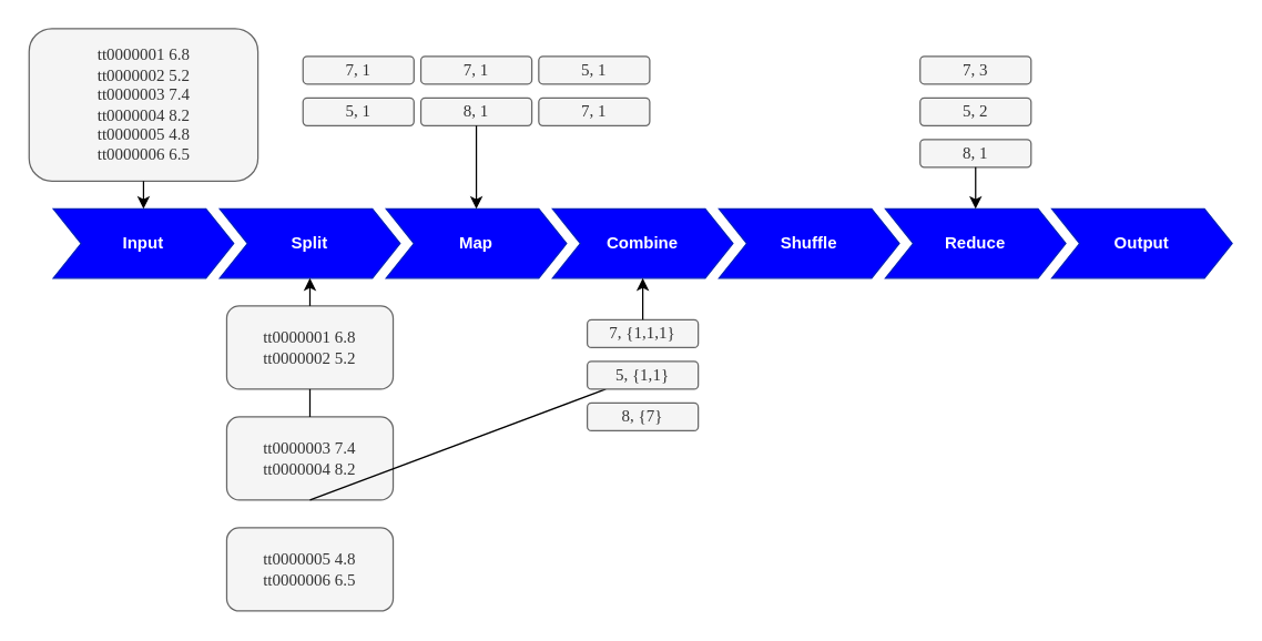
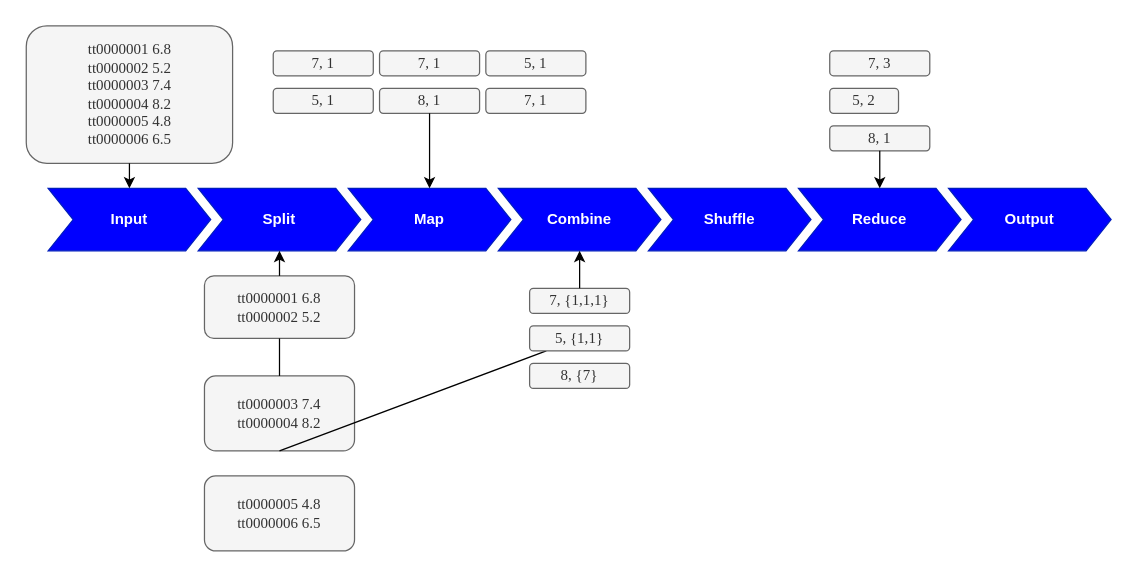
  <mxCell id="0" />
  <mxCell id="1" parent="0" />
  <mxCell id="2" value="&lt;b&gt;Input&lt;/b&gt;" style="shape=step;perimeter=stepPerimeter;whiteSpace=wrap;html=1;fixedSize=1;fillColor=#0000FF;strokeColor=#001DBC;fontColor=#ffffff;" vertex="1" parent="1"><mxGeometry x="38" y="150" width="130" height="50" as="geometry" /></mxCell>
  <mxCell id="3" value="&lt;b&gt;Split&lt;/b&gt;" style="shape=step;perimeter=stepPerimeter;whiteSpace=wrap;html=1;fixedSize=1;fillColor=#0000FF;strokeColor=#001DBC;fontColor=#ffffff;" vertex="1" parent="1"><mxGeometry x="158" y="150" width="130" height="50" as="geometry" /></mxCell>
  <mxCell id="4" value="&lt;b&gt;Map&lt;/b&gt;" style="shape=step;perimeter=stepPerimeter;whiteSpace=wrap;html=1;fixedSize=1;fillColor=#0000FF;strokeColor=#001DBC;fontColor=#ffffff;" vertex="1" parent="1"><mxGeometry x="278" y="150" width="130" height="50" as="geometry" /></mxCell>
  <mxCell id="5" value="&lt;b&gt;Shuffle&lt;/b&gt;" style="shape=step;perimeter=stepPerimeter;whiteSpace=wrap;html=1;fixedSize=1;fillColor=#0000FF;strokeColor=#001DBC;fontColor=#ffffff;" vertex="1" parent="1"><mxGeometry x="518" y="150" width="130" height="50" as="geometry" /></mxCell>
  <mxCell id="6" value="&lt;b&gt;Reduce&lt;/b&gt;" style="shape=step;perimeter=stepPerimeter;whiteSpace=wrap;html=1;fixedSize=1;fillColor=#0000FF;strokeColor=#001DBC;fontColor=#ffffff;" vertex="1" parent="1"><mxGeometry x="638" y="150" width="130" height="50" as="geometry" /></mxCell>
  <mxCell id="7" value="&lt;b&gt;Output&lt;/b&gt;" style="shape=step;perimeter=stepPerimeter;whiteSpace=wrap;html=1;fixedSize=1;fillColor=#0000FF;strokeColor=#001DBC;fontColor=#ffffff;" vertex="1" parent="1"><mxGeometry x="758" y="150" width="130" height="50" as="geometry" /></mxCell>
  <mxCell id="8" value="&lt;div&gt;&lt;font face=&quot;Verdana&quot;&gt;tt0000001&lt;span&gt;&#09;&lt;/span&gt;6.8&lt;span&gt;&lt;/span&gt;&lt;/font&gt;&lt;/div&gt;&lt;div&gt;&lt;font face=&quot;Verdana&quot;&gt;&lt;span&gt;tt0000002&lt;/span&gt;&lt;span&gt;&#09;&lt;/span&gt;&lt;span&gt;5.2&lt;/span&gt;&lt;span&gt;&lt;/span&gt;&lt;/font&gt;&lt;/div&gt;&lt;div&gt;&lt;font face=&quot;Verdana&quot;&gt;tt0000003&lt;span&gt;&#09;&lt;/span&gt;7.4&lt;/font&gt;&lt;span&gt;&lt;/span&gt;&lt;/div&gt;&lt;div&gt;&lt;span style=&quot;font-family: &amp;#34;verdana&amp;#34;&quot;&gt;tt0000004&lt;/span&gt;&lt;span style=&quot;font-family: &amp;#34;verdana&amp;#34;&quot;&gt;&amp;nbsp;&lt;/span&gt;&lt;span style=&quot;font-family: &amp;#34;verdana&amp;#34;&quot;&gt;8.2&lt;/span&gt;&lt;font face=&quot;Verdana&quot;&gt;&lt;br&gt;&lt;/font&gt;&lt;/div&gt;&lt;div&gt;&lt;span style=&quot;font-family: &amp;#34;verdana&amp;#34;&quot;&gt;tt0000005&lt;/span&gt;&lt;span style=&quot;font-family: &amp;#34;verdana&amp;#34;&quot;&gt;&amp;nbsp;&lt;/span&gt;&lt;span style=&quot;font-family: &amp;#34;verdana&amp;#34;&quot;&gt;4.8&lt;/span&gt;&lt;span style=&quot;font-family: &amp;#34;verdana&amp;#34;&quot;&gt;&lt;br&gt;&lt;/span&gt;&lt;/div&gt;&lt;div&gt;&lt;span style=&quot;font-family: &amp;#34;verdana&amp;#34;&quot;&gt;tt0000006&lt;/span&gt;&lt;span style=&quot;font-family: &amp;#34;verdana&amp;#34;&quot;&gt;&amp;nbsp;&lt;/span&gt;&lt;span style=&quot;font-family: &amp;#34;verdana&amp;#34;&quot;&gt;6.5&lt;/span&gt;&lt;/div&gt;" style="rounded=1;whiteSpace=wrap;html=1;fillColor=#f5f5f5;fontColor=#333333;strokeColor=#666666;" vertex="1" parent="1"><mxGeometry x="20.5" y="20" width="165" height="110" as="geometry" /></mxCell>
  <mxCell id="9" value="" style="endArrow=classic;html=1;rounded=0;exitX=0.5;exitY=1;exitDx=0;exitDy=0;entryX=0.5;entryY=0;entryDx=0;entryDy=0;" edge="1" parent="1" source="8" target="2"><mxGeometry width="50" height="50" relative="1" as="geometry"><mxPoint x="103" y="90" as="sourcePoint" /><mxPoint x="438" y="210" as="targetPoint" /></mxGeometry></mxCell>
  <mxCell id="10" value="&lt;b&gt;Combine&lt;/b&gt;" style="shape=step;perimeter=stepPerimeter;whiteSpace=wrap;html=1;fixedSize=1;fillColor=#0000FF;strokeColor=#001DBC;fontColor=#ffffff;" vertex="1" parent="1"><mxGeometry x="398" y="150" width="130" height="50" as="geometry" /></mxCell>
- <mxCell id="11" value="&lt;div&gt;&lt;font face=&quot;Verdana&quot;&gt;tt0000001&lt;span&gt;&#09;&lt;/span&gt;6.8&lt;span&gt;&lt;/span&gt;&lt;/font&gt;&lt;/div&gt;&lt;div&gt;&lt;font face=&quot;Verdana&quot;&gt;&lt;span&gt;tt0000002&lt;/span&gt;&lt;span&gt;&#09;&lt;/span&gt;&lt;span&gt;5.2&lt;/span&gt;&lt;/font&gt;&lt;/div&gt;" style="rounded=1;whiteSpace=wrap;html=1;fillColor=#f5f5f5;fontColor=#333333;strokeColor=#666666;" vertex="1" parent="1"><mxGeometry x="163" y="220" width="120" height="60" as="geometry" /></mxCell>
+ <mxCell id="11" value="&lt;div&gt;&lt;font face=&quot;Verdana&quot;&gt;tt0000001&lt;span&gt;&#09;&lt;/span&gt;6.8&lt;span&gt;&lt;/span&gt;&lt;/font&gt;&lt;/div&gt;&lt;div&gt;&lt;font face=&quot;Verdana&quot;&gt;&lt;span&gt;tt0000002&lt;/span&gt;&lt;span&gt;&#09;&lt;/span&gt;&lt;span&gt;5.2&lt;/span&gt;&lt;/font&gt;&lt;/div&gt;" style="rounded=1;whiteSpace=wrap;html=1;fillColor=#f5f5f5;fontColor=#333333;strokeColor=#666666;" vertex="1" parent="1"><mxGeometry x="163" y="220" width="120" height="50" as="geometry" /></mxCell>
  <mxCell id="12" value="&lt;div&gt;&lt;font face=&quot;Verdana&quot;&gt;tt&lt;/font&gt;&lt;span style=&quot;font-family: &amp;#34;verdana&amp;#34;&quot;&gt;0000003&lt;/span&gt;&lt;font face=&quot;Verdana&quot;&gt;&lt;span&gt;&amp;nbsp;&lt;/span&gt;7.4&lt;span&gt;&lt;/span&gt;&lt;/font&gt;&lt;/div&gt;&lt;div&gt;&lt;font face=&quot;Verdana&quot;&gt;&lt;span&gt;tt&lt;/span&gt;&lt;/font&gt;&lt;span style=&quot;font-family: &amp;#34;verdana&amp;#34;&quot;&gt;0000004&lt;/span&gt;&lt;font face=&quot;Verdana&quot;&gt;&lt;span&gt;&amp;nbsp;8.2&lt;/span&gt;&lt;/font&gt;&lt;/div&gt;" style="rounded=1;whiteSpace=wrap;html=1;fillColor=#f5f5f5;fontColor=#333333;strokeColor=#666666;" vertex="1" parent="1"><mxGeometry x="163" y="300" width="120" height="60" as="geometry" /></mxCell>
  <mxCell id="13" value="&lt;div&gt;&lt;font face=&quot;Verdana&quot;&gt;tt&lt;/font&gt;&lt;span style=&quot;font-family: &amp;#34;verdana&amp;#34;&quot;&gt;0000005&lt;/span&gt;&lt;font face=&quot;Verdana&quot;&gt;&lt;span&gt;&#09;&lt;/span&gt;4.8&lt;span&gt;&lt;/span&gt;&lt;/font&gt;&lt;/div&gt;&lt;div&gt;&lt;font face=&quot;Verdana&quot;&gt;&lt;span&gt;tt&lt;/span&gt;&lt;/font&gt;&lt;span style=&quot;font-family: &amp;#34;verdana&amp;#34;&quot;&gt;0000006&lt;/span&gt;&lt;font face=&quot;Verdana&quot;&gt;&lt;span&gt;&#09;&lt;/span&gt;&lt;span&gt;6.5&lt;/span&gt;&lt;/font&gt;&lt;/div&gt;" style="rounded=1;whiteSpace=wrap;html=1;fillColor=#f5f5f5;fontColor=#333333;strokeColor=#666666;" vertex="1" parent="1"><mxGeometry x="163" y="380" width="120" height="60" as="geometry" /></mxCell>
  <mxCell id="14" value="" style="endArrow=none;html=1;rounded=0;fontFamily=Verdana;entryX=0.5;entryY=1;entryDx=0;entryDy=0;exitX=0.5;exitY=0;exitDx=0;exitDy=0;" edge="1" parent="1" source="12" target="11"><mxGeometry width="50" height="50" relative="1" as="geometry"><mxPoint x="468" y="330" as="sourcePoint" /><mxPoint x="518" y="280" as="targetPoint" /></mxGeometry></mxCell>
  <mxCell id="15" value="" style="endArrow=none;html=1;rounded=0;fontFamily=Verdana;exitX=0.5;exitY=1;exitDx=0;exitDy=0;" edge="1" parent="1" source="12" target="25"><mxGeometry width="50" height="50" relative="1" as="geometry"><mxPoint x="468" y="330" as="sourcePoint" /><mxPoint x="518" y="280" as="targetPoint" /></mxGeometry></mxCell>
  <mxCell id="16" value="" style="endArrow=classic;html=1;rounded=0;exitX=0.5;exitY=0;exitDx=0;exitDy=0;entryX=0.5;entryY=1;entryDx=0;entryDy=0;" edge="1" parent="1" source="11" target="3"><mxGeometry width="50" height="50" relative="1" as="geometry"><mxPoint x="113" y="110" as="sourcePoint" /><mxPoint x="113" y="160" as="targetPoint" /></mxGeometry></mxCell>
  <mxCell id="17" value="&lt;div&gt;&lt;font face=&quot;Verdana&quot;&gt;7, 1&lt;/font&gt;&lt;/div&gt;" style="rounded=1;whiteSpace=wrap;html=1;fillColor=#f5f5f5;fontColor=#333333;strokeColor=#666666;" vertex="1" parent="1"><mxGeometry x="218" y="40" width="80" height="20" as="geometry" /></mxCell>
  <mxCell id="18" value="&lt;div&gt;&lt;font face=&quot;Verdana&quot;&gt;5, 1&lt;/font&gt;&lt;/div&gt;" style="rounded=1;whiteSpace=wrap;html=1;fillColor=#f5f5f5;fontColor=#333333;strokeColor=#666666;" vertex="1" parent="1"><mxGeometry x="218" y="70" width="80" height="20" as="geometry" /></mxCell>
  <mxCell id="19" value="&lt;div&gt;&lt;font face=&quot;Verdana&quot;&gt;7, 1&lt;/font&gt;&lt;/div&gt;" style="rounded=1;whiteSpace=wrap;html=1;fillColor=#f5f5f5;fontColor=#333333;strokeColor=#666666;" vertex="1" parent="1"><mxGeometry x="303" y="40" width="80" height="20" as="geometry" /></mxCell>
  <mxCell id="20" value="&lt;div&gt;&lt;font face=&quot;Verdana&quot;&gt;8, 1&lt;/font&gt;&lt;/div&gt;" style="rounded=1;whiteSpace=wrap;html=1;fillColor=#f5f5f5;fontColor=#333333;strokeColor=#666666;" vertex="1" parent="1"><mxGeometry x="303" y="70" width="80" height="20" as="geometry" /></mxCell>
  <mxCell id="21" value="&lt;div&gt;&lt;font face=&quot;Verdana&quot;&gt;5, 1&lt;/font&gt;&lt;/div&gt;" style="rounded=1;whiteSpace=wrap;html=1;fillColor=#f5f5f5;fontColor=#333333;strokeColor=#666666;" vertex="1" parent="1"><mxGeometry x="388" y="40" width="80" height="20" as="geometry" /></mxCell>
  <mxCell id="22" value="&lt;div&gt;&lt;font face=&quot;Verdana&quot;&gt;7, 1&lt;/font&gt;&lt;/div&gt;" style="rounded=1;whiteSpace=wrap;html=1;fillColor=#f5f5f5;fontColor=#333333;strokeColor=#666666;" vertex="1" parent="1"><mxGeometry x="388" y="70" width="80" height="20" as="geometry" /></mxCell>
  <mxCell id="23" value="" style="endArrow=classic;html=1;rounded=0;fontFamily=Verdana;entryX=0.5;entryY=0;entryDx=0;entryDy=0;exitX=0.5;exitY=1;exitDx=0;exitDy=0;" edge="1" parent="1" source="20" target="4"><mxGeometry width="50" height="50" relative="1" as="geometry"><mxPoint x="348" y="220" as="sourcePoint" /><mxPoint x="398" y="170" as="targetPoint" /></mxGeometry></mxCell>
  <mxCell id="24" value="&lt;div&gt;&lt;font face=&quot;Verdana&quot;&gt;7, {1,1,1}&lt;/font&gt;&lt;/div&gt;" style="rounded=1;whiteSpace=wrap;html=1;fillColor=#f5f5f5;fontColor=#333333;strokeColor=#666666;" vertex="1" parent="1"><mxGeometry x="423" y="230" width="80" height="20" as="geometry" /></mxCell>
  <mxCell id="25" value="&lt;div&gt;&lt;font face=&quot;Verdana&quot;&gt;5, {1,1}&lt;/font&gt;&lt;/div&gt;" style="rounded=1;whiteSpace=wrap;html=1;fillColor=#f5f5f5;fontColor=#333333;strokeColor=#666666;" vertex="1" parent="1"><mxGeometry x="423" y="260" width="80" height="20" as="geometry" /></mxCell>
  <mxCell id="26" value="&lt;div&gt;&lt;font face=&quot;Verdana&quot;&gt;8, {7}&lt;/font&gt;&lt;/div&gt;" style="rounded=1;whiteSpace=wrap;html=1;fillColor=#f5f5f5;fontColor=#333333;strokeColor=#666666;" vertex="1" parent="1"><mxGeometry x="423" y="290" width="80" height="20" as="geometry" /></mxCell>
  <mxCell id="27" value="" style="endArrow=classic;html=1;rounded=0;fontFamily=Verdana;exitX=0.5;exitY=0;exitDx=0;exitDy=0;entryX=0.5;entryY=1;entryDx=0;entryDy=0;" edge="1" parent="1" source="24" target="10"><mxGeometry width="50" height="50" relative="1" as="geometry"><mxPoint x="298" y="210" as="sourcePoint" /><mxPoint x="348" y="160" as="targetPoint" /></mxGeometry></mxCell>
  <mxCell id="28" value="&lt;div&gt;&lt;font face=&quot;Verdana&quot;&gt;7, 3&lt;/font&gt;&lt;/div&gt;" style="rounded=1;whiteSpace=wrap;html=1;fillColor=#f5f5f5;fontColor=#333333;strokeColor=#666666;" vertex="1" parent="1"><mxGeometry x="663" y="40" width="80" height="20" as="geometry" /></mxCell>
- <mxCell id="29" value="&lt;div&gt;&lt;font face=&quot;Verdana&quot;&gt;5, 2&lt;/font&gt;&lt;/div&gt;" style="rounded=1;whiteSpace=wrap;html=1;fillColor=#f5f5f5;fontColor=#333333;strokeColor=#666666;" vertex="1" parent="1"><mxGeometry x="663" y="70" width="80" height="20" as="geometry" /></mxCell>
+ <mxCell id="29" value="&lt;div&gt;&lt;font face=&quot;Verdana&quot;&gt;5, 2&lt;/font&gt;&lt;/div&gt;" style="rounded=1;whiteSpace=wrap;html=1;fillColor=#f5f5f5;fontColor=#333333;strokeColor=#666666;" vertex="1" parent="1"><mxGeometry x="663" y="70" width="55" height="20" as="geometry" /></mxCell>
  <mxCell id="30" value="&lt;div&gt;&lt;font face=&quot;Verdana&quot;&gt;8, 1&lt;/font&gt;&lt;/div&gt;" style="rounded=1;whiteSpace=wrap;html=1;fillColor=#f5f5f5;fontColor=#333333;strokeColor=#666666;" vertex="1" parent="1"><mxGeometry x="663" y="100" width="80" height="20" as="geometry" /></mxCell>
  <mxCell id="31" value="" style="endArrow=classic;html=1;rounded=0;fontFamily=Verdana;exitX=0.5;exitY=1;exitDx=0;exitDy=0;entryX=0.5;entryY=0;entryDx=0;entryDy=0;" edge="1" parent="1" source="30" target="6"><mxGeometry width="50" height="50" relative="1" as="geometry"><mxPoint x="508" y="110" as="sourcePoint" /><mxPoint x="558" y="60" as="targetPoint" /></mxGeometry></mxCell>
